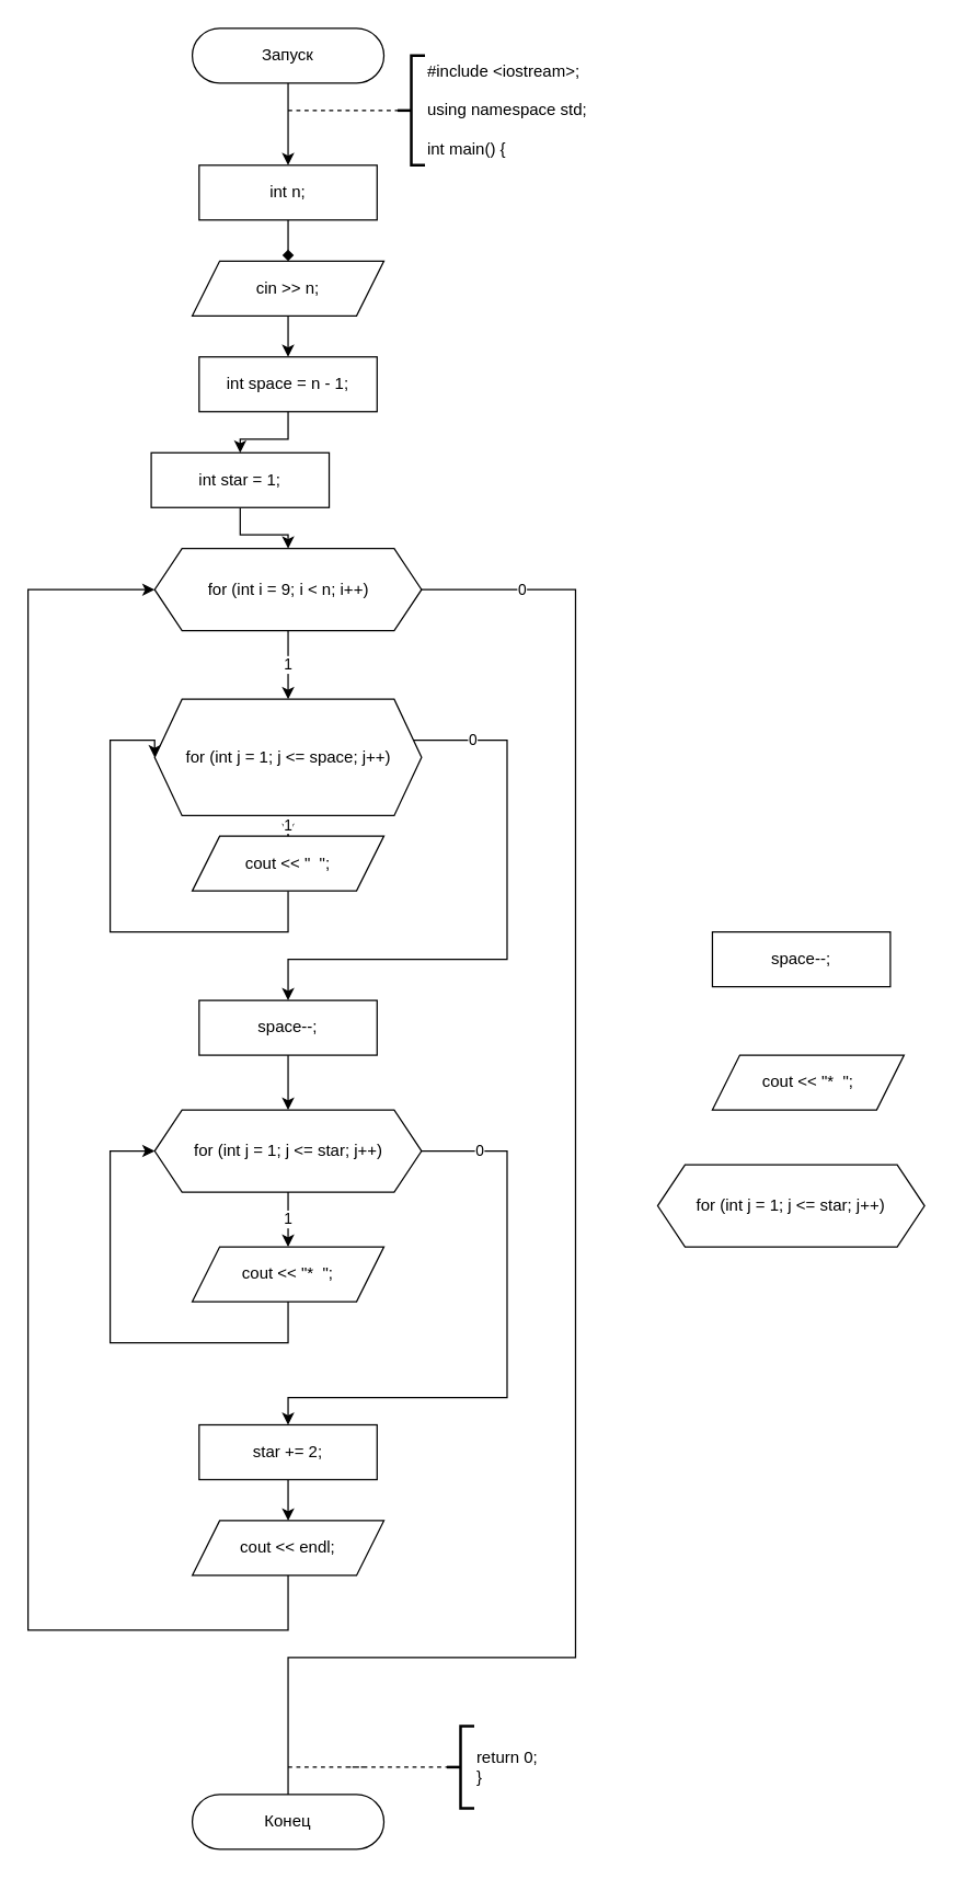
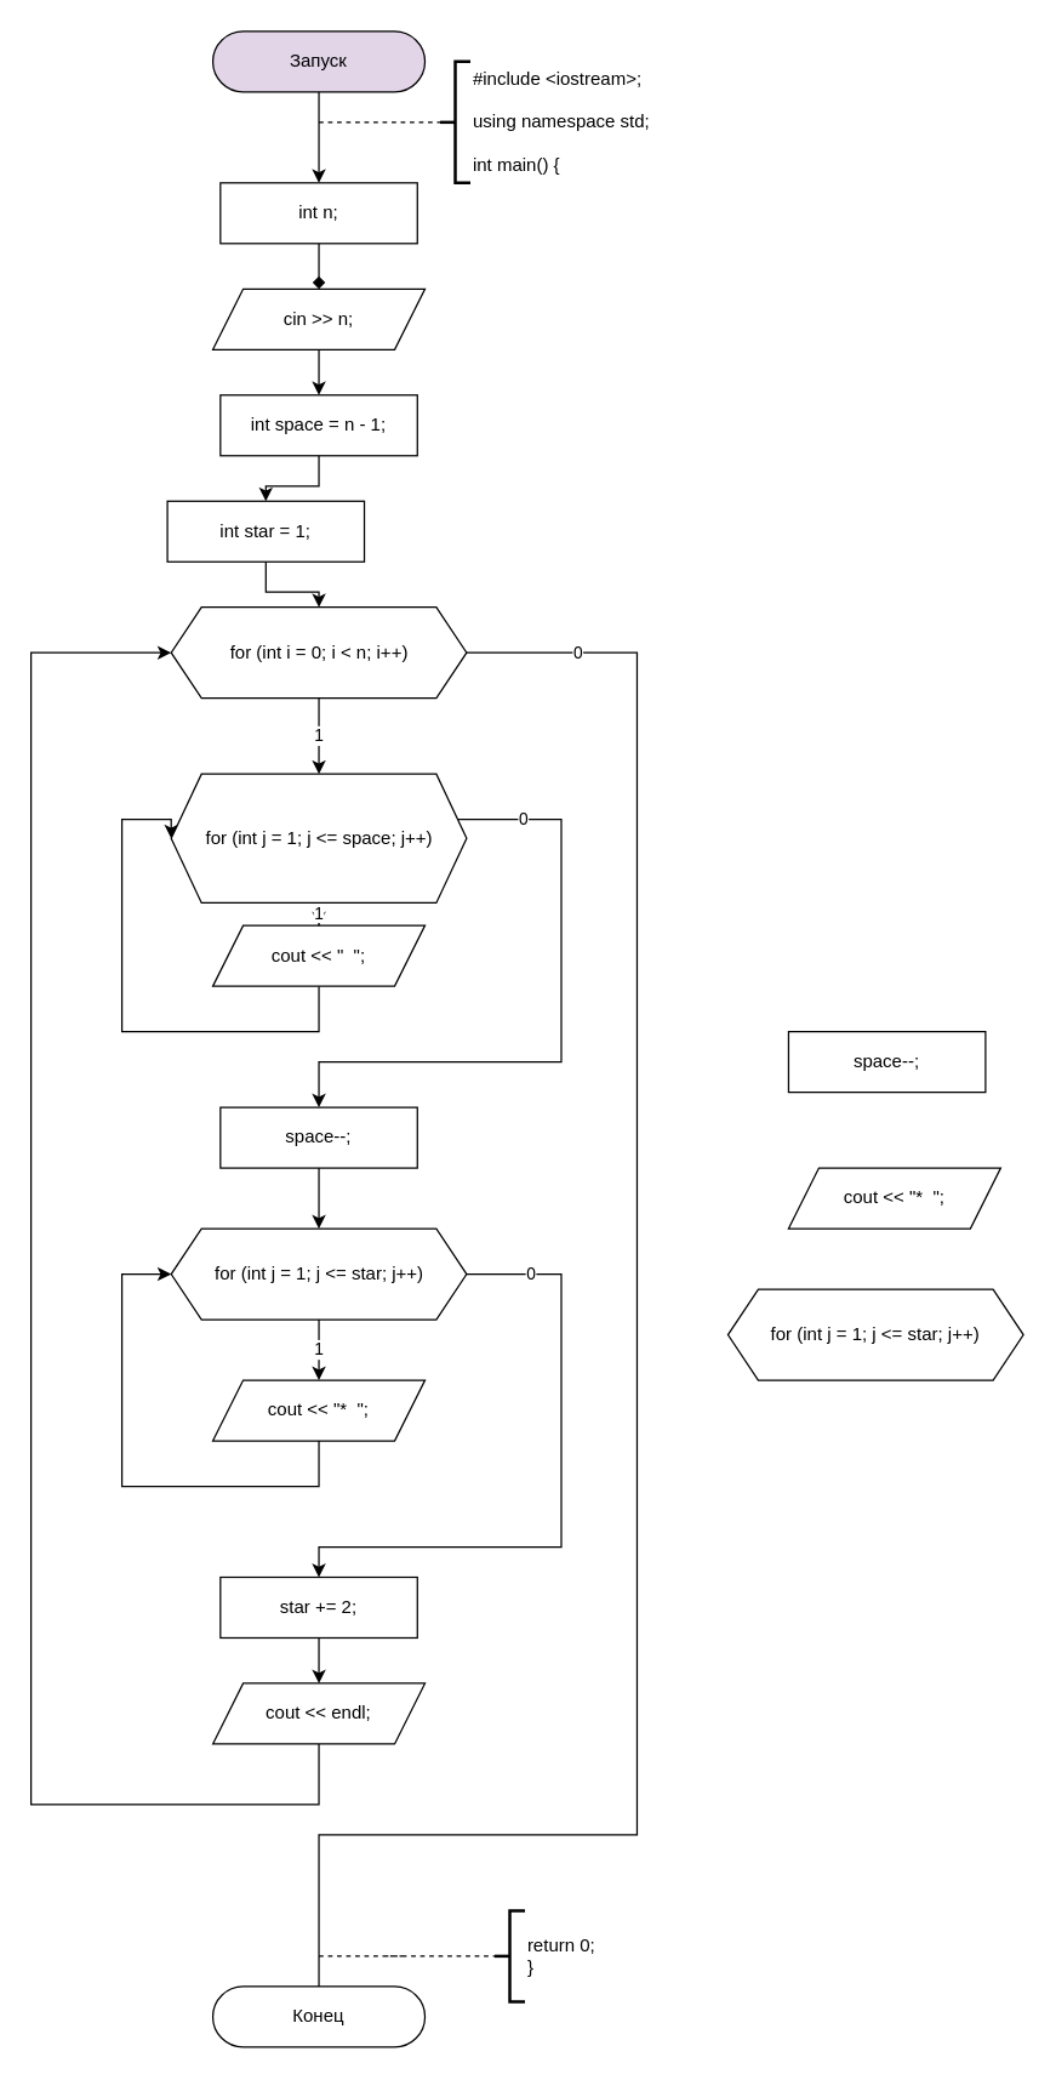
  <mxCell id="0" />
  <mxCell id="1" parent="0" />
  <mxCell id="2" style="edgeStyle=orthogonalEdgeStyle;rounded=0;orthogonalLoop=1;jettySize=auto;html=1;" edge="1" parent="1" source="3"><mxGeometry relative="1" as="geometry"><mxPoint x="210" y="120" as="targetPoint" /></mxGeometry></mxCell>
- <mxCell id="3" value="Запуск" style="rounded=1;whiteSpace=wrap;html=1;arcSize=50;" vertex="1" parent="1"><mxGeometry x="140" y="20" width="140" height="40" as="geometry" /></mxCell>
+ <mxCell id="3" value="Запуск" style="rounded=1;whiteSpace=wrap;html=1;arcSize=50;fillColor=#e1d5e7;" vertex="1" parent="1"><mxGeometry x="140" y="20" width="140" height="40" as="geometry" /></mxCell>
  <mxCell id="4" value="#include &amp;lt;iostream&amp;gt;;&lt;br&gt;&lt;br&gt;using namespace std;&lt;br&gt;&lt;br&gt;int main() {" style="strokeWidth=2;html=1;shape=mxgraph.flowchart.annotation_2;align=left;labelPosition=right;pointerEvents=1;" vertex="1" parent="1"><mxGeometry x="290" y="40" width="20" height="80" as="geometry" /></mxCell>
  <mxCell id="5" value="" style="endArrow=none;dashed=1;html=1;entryX=0;entryY=0.5;entryDx=0;entryDy=0;entryPerimeter=0;" edge="1" parent="1" target="4"><mxGeometry width="50" height="50" relative="1" as="geometry"><mxPoint x="210" y="80" as="sourcePoint" /><mxPoint x="300" y="70" as="targetPoint" /></mxGeometry></mxCell>
  <mxCell id="6" value="Конец" style="rounded=1;whiteSpace=wrap;html=1;arcSize=50;" vertex="1" parent="1"><mxGeometry x="140" y="1310" width="140" height="40" as="geometry" /></mxCell>
  <mxCell id="7" value="return 0;&lt;br&gt;}" style="strokeWidth=2;html=1;shape=mxgraph.flowchart.annotation_2;align=left;labelPosition=right;pointerEvents=1;" vertex="1" parent="1"><mxGeometry x="326" y="1260" width="20" height="60" as="geometry" /></mxCell>
  <mxCell id="8" value="" style="endArrow=none;dashed=1;html=1;entryX=0;entryY=0.5;entryDx=0;entryDy=0;entryPerimeter=0;" edge="1" parent="1" target="7"><mxGeometry width="50" height="50" relative="1" as="geometry"><mxPoint x="210" y="1290" as="sourcePoint" /><mxPoint x="326" y="250" as="targetPoint" /><Array as="points"><mxPoint x="270" y="1290" /><mxPoint x="250" y="1290" /></Array></mxGeometry></mxCell>
  <mxCell id="9" style="edgeStyle=orthogonalEdgeStyle;rounded=0;orthogonalLoop=1;jettySize=auto;html=1;entryX=0.5;entryY=0;entryDx=0;entryDy=0;endArrow=diamond;" edge="1" parent="1" source="10" target="15"><mxGeometry relative="1" as="geometry"><mxPoint x="210" y="190" as="targetPoint" /></mxGeometry></mxCell>
  <mxCell id="10" value="int n;" style="rounded=0;whiteSpace=wrap;html=1;" vertex="1" parent="1"><mxGeometry x="145" y="120" width="130" height="40" as="geometry" /></mxCell>
  <mxCell id="11" value="1" style="edgeStyle=orthogonalEdgeStyle;rounded=0;orthogonalLoop=1;jettySize=auto;html=1;entryX=0.5;entryY=0;entryDx=0;entryDy=0;" edge="1" parent="1" source="13" target="22"><mxGeometry relative="1" as="geometry" /></mxCell>
  <mxCell id="12" value="0" style="edgeStyle=orthogonalEdgeStyle;rounded=0;orthogonalLoop=1;jettySize=auto;html=1;entryX=0.5;entryY=0;entryDx=0;entryDy=0;endArrow=none;" edge="1" parent="1" source="13" target="6"><mxGeometry x="-0.879" relative="1" as="geometry"><mxPoint x="420" y="1210" as="targetPoint" /><Array as="points"><mxPoint x="420" y="430" /><mxPoint x="420" y="1210" /><mxPoint x="210" y="1210" /></Array><mxPoint as="offset" /></mxGeometry></mxCell>
- <mxCell id="13" value="for (int i = 9; i &amp;lt; n; i++)" style="shape=hexagon;perimeter=hexagonPerimeter2;whiteSpace=wrap;html=1;fixedSize=1;" vertex="1" parent="1"><mxGeometry x="112.5" y="400" width="195" height="60" as="geometry" /></mxCell>
+ <mxCell id="13" value="for (int i = 0; i &amp;lt; n; i++)" style="shape=hexagon;perimeter=hexagonPerimeter2;whiteSpace=wrap;html=1;fixedSize=1;" vertex="1" parent="1"><mxGeometry x="112.5" y="400" width="195" height="60" as="geometry" /></mxCell>
  <mxCell id="14" style="edgeStyle=orthogonalEdgeStyle;rounded=0;orthogonalLoop=1;jettySize=auto;html=1;entryX=0.5;entryY=0;entryDx=0;entryDy=0;" edge="1" parent="1" source="15" target="17"><mxGeometry relative="1" as="geometry" /></mxCell>
  <mxCell id="15" value="cin &amp;gt;&amp;gt; n;" style="shape=parallelogram;perimeter=parallelogramPerimeter;whiteSpace=wrap;html=1;fixedSize=1;" vertex="1" parent="1"><mxGeometry x="140" y="190" width="140" height="40" as="geometry" /></mxCell>
  <mxCell id="16" style="edgeStyle=orthogonalEdgeStyle;rounded=0;orthogonalLoop=1;jettySize=auto;html=1;entryX=0.5;entryY=0;entryDx=0;entryDy=0;" edge="1" parent="1" source="17" target="19"><mxGeometry relative="1" as="geometry" /></mxCell>
  <mxCell id="17" value="int space = n - 1;" style="rounded=0;whiteSpace=wrap;html=1;" vertex="1" parent="1"><mxGeometry x="145" y="260" width="130" height="40" as="geometry" /></mxCell>
  <mxCell id="18" style="edgeStyle=orthogonalEdgeStyle;rounded=0;orthogonalLoop=1;jettySize=auto;html=1;entryX=0.5;entryY=0;entryDx=0;entryDy=0;" edge="1" parent="1" source="19" target="13"><mxGeometry relative="1" as="geometry" /></mxCell>
  <mxCell id="19" value="int star = 1;" style="rounded=0;whiteSpace=wrap;html=1;" vertex="1" parent="1"><mxGeometry x="110" y="330" width="130" height="40" as="geometry" /></mxCell>
  <mxCell id="20" value="1" style="edgeStyle=orthogonalEdgeStyle;rounded=0;orthogonalLoop=1;jettySize=auto;html=1;entryX=0.5;entryY=0;entryDx=0;entryDy=0;" edge="1" parent="1" source="22" target="24"><mxGeometry relative="1" as="geometry" /></mxCell>
  <mxCell id="21" value="0" style="edgeStyle=orthogonalEdgeStyle;rounded=0;orthogonalLoop=1;jettySize=auto;html=1;entryX=0.5;entryY=0;entryDx=0;entryDy=0;" edge="1" parent="1" source="22" target="26"><mxGeometry x="-0.794" relative="1" as="geometry"><mxPoint x="200" y="720" as="targetPoint" /><Array as="points"><mxPoint x="370" y="540" /><mxPoint x="370" y="700" /><mxPoint x="210" y="700" /></Array><mxPoint as="offset" /></mxGeometry></mxCell>
  <mxCell id="22" value="for (int j = 1; j &amp;lt;= space; j++)" style="shape=hexagon;perimeter=hexagonPerimeter2;whiteSpace=wrap;html=1;fixedSize=1;" vertex="1" parent="1"><mxGeometry x="112.5" y="510" width="195" height="85" as="geometry" /></mxCell>
  <mxCell id="23" style="edgeStyle=orthogonalEdgeStyle;rounded=0;orthogonalLoop=1;jettySize=auto;html=1;entryX=0;entryY=0.5;entryDx=0;entryDy=0;" edge="1" parent="1" source="24" target="22"><mxGeometry relative="1" as="geometry"><mxPoint x="80" y="680" as="targetPoint" /><Array as="points"><mxPoint x="210" y="680" /><mxPoint x="80" y="680" /><mxPoint x="80" y="540" /></Array></mxGeometry></mxCell>
  <mxCell id="24" value="cout &amp;lt;&amp;lt; &quot;&amp;nbsp; &quot;;" style="shape=parallelogram;perimeter=parallelogramPerimeter;whiteSpace=wrap;html=1;fixedSize=1;" vertex="1" parent="1"><mxGeometry x="140" y="610" width="140" height="40" as="geometry" /></mxCell>
  <mxCell id="25" style="edgeStyle=orthogonalEdgeStyle;rounded=0;orthogonalLoop=1;jettySize=auto;html=1;entryX=0.5;entryY=0;entryDx=0;entryDy=0;" edge="1" parent="1" source="26" target="29"><mxGeometry relative="1" as="geometry" /></mxCell>
  <mxCell id="26" value="space--;" style="rounded=0;whiteSpace=wrap;html=1;" vertex="1" parent="1"><mxGeometry x="145" y="730" width="130" height="40" as="geometry" /></mxCell>
  <mxCell id="27" value="1" style="edgeStyle=orthogonalEdgeStyle;rounded=0;orthogonalLoop=1;jettySize=auto;html=1;entryX=0.5;entryY=0;entryDx=0;entryDy=0;" edge="1" parent="1" source="29" target="31"><mxGeometry relative="1" as="geometry" /></mxCell>
  <mxCell id="28" value="0" style="edgeStyle=orthogonalEdgeStyle;rounded=0;orthogonalLoop=1;jettySize=auto;html=1;entryX=0.5;entryY=0;entryDx=0;entryDy=0;" edge="1" parent="1" source="29" target="33"><mxGeometry x="-0.799" relative="1" as="geometry"><mxPoint x="370" y="1010" as="targetPoint" /><Array as="points"><mxPoint x="370" y="840" /><mxPoint x="370" y="1020" /></Array><mxPoint as="offset" /></mxGeometry></mxCell>
  <mxCell id="29" value="for (int j = 1; j &amp;lt;= star; j++)" style="shape=hexagon;perimeter=hexagonPerimeter2;whiteSpace=wrap;html=1;fixedSize=1;" vertex="1" parent="1"><mxGeometry x="112.5" y="810" width="195" height="60" as="geometry" /></mxCell>
  <mxCell id="30" style="edgeStyle=orthogonalEdgeStyle;rounded=0;orthogonalLoop=1;jettySize=auto;html=1;entryX=0;entryY=0.5;entryDx=0;entryDy=0;" edge="1" parent="1" source="31" target="29"><mxGeometry relative="1" as="geometry"><mxPoint x="80" y="980" as="targetPoint" /><Array as="points"><mxPoint x="210" y="980" /><mxPoint x="80" y="980" /><mxPoint x="80" y="840" /></Array></mxGeometry></mxCell>
  <mxCell id="31" value="cout &amp;lt;&amp;lt; &quot;*&amp;nbsp; &quot;;" style="shape=parallelogram;perimeter=parallelogramPerimeter;whiteSpace=wrap;html=1;fixedSize=1;" vertex="1" parent="1"><mxGeometry x="140" y="910" width="140" height="40" as="geometry" /></mxCell>
  <mxCell id="32" style="edgeStyle=orthogonalEdgeStyle;rounded=0;orthogonalLoop=1;jettySize=auto;html=1;entryX=0.5;entryY=0;entryDx=0;entryDy=0;" edge="1" parent="1" source="33" target="35"><mxGeometry relative="1" as="geometry" /></mxCell>
  <mxCell id="33" value="star += 2;" style="rounded=0;whiteSpace=wrap;html=1;" vertex="1" parent="1"><mxGeometry x="145" y="1040" width="130" height="40" as="geometry" /></mxCell>
  <mxCell id="34" style="edgeStyle=orthogonalEdgeStyle;rounded=0;orthogonalLoop=1;jettySize=auto;html=1;entryX=0;entryY=0.5;entryDx=0;entryDy=0;" edge="1" parent="1" source="35" target="13"><mxGeometry relative="1" as="geometry"><Array as="points"><mxPoint x="210" y="1190" /><mxPoint x="20" y="1190" /><mxPoint x="20" y="430" /></Array></mxGeometry></mxCell>
  <mxCell id="35" value="cout &amp;lt;&amp;lt; endl;" style="shape=parallelogram;perimeter=parallelogramPerimeter;whiteSpace=wrap;html=1;fixedSize=1;" vertex="1" parent="1"><mxGeometry x="140" y="1110" width="140" height="40" as="geometry" /></mxCell>
  <mxCell id="36" value="for (int j = 1; j &amp;lt;= star; j++)" style="shape=hexagon;perimeter=hexagonPerimeter2;whiteSpace=wrap;html=1;fixedSize=1;" vertex="1" parent="1"><mxGeometry x="480" y="850" width="195" height="60" as="geometry" /></mxCell>
  <mxCell id="37" value="cout &amp;lt;&amp;lt; &quot;*&amp;nbsp; &quot;;" style="shape=parallelogram;perimeter=parallelogramPerimeter;whiteSpace=wrap;html=1;fixedSize=1;" vertex="1" parent="1"><mxGeometry x="520" y="770" width="140" height="40" as="geometry" /></mxCell>
  <mxCell id="38" value="space--;" style="rounded=0;whiteSpace=wrap;html=1;" vertex="1" parent="1"><mxGeometry x="520" y="680" width="130" height="40" as="geometry" /></mxCell>
